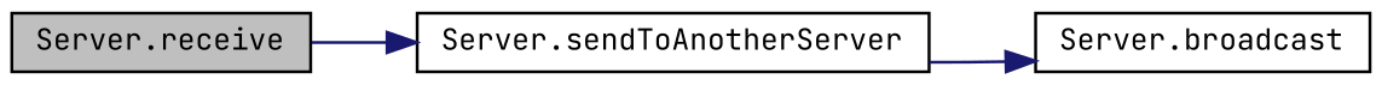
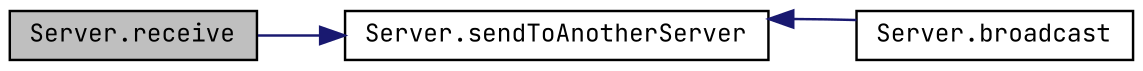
  digraph {
    fontname="JetBrains Mono"
    rankdir=LR
    node [color=black fillcolor=white fontname="JetBrains Mono" fontsize=10 shape=record style=filled]
    edge [color=midnightblue fontname="JetBrains Mono" fontsize=10 labelfontname=Helvetica labelfontsize=10 style=solid]
    n1 [fillcolor=grey75 fontcolor=black height=0.2 label="Server.receive" width=0.4]
    n2 [height=0.2 label="Server.sendToAnotherServer" width=0.4]
    n3 [height=0.2 label="Server.broadcast" width=0.4]
    n1 -> n2
-   n2 -> n3
+   n3 -> n2
  }
